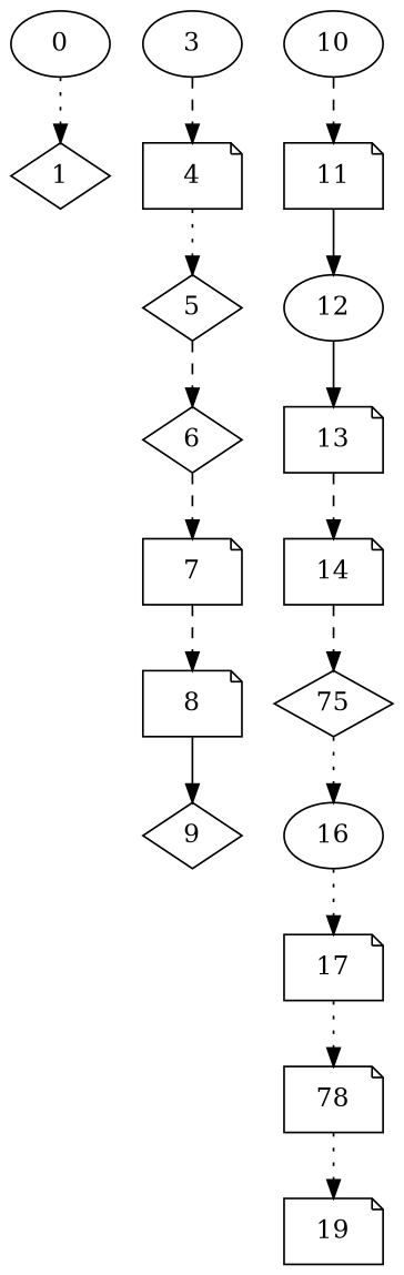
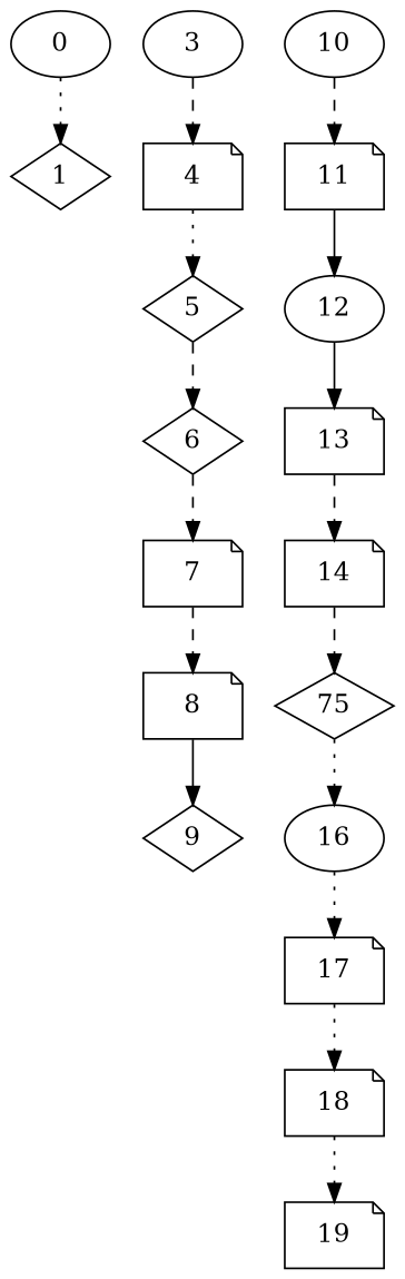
  digraph {
    node [shape=note]
    edge [style=dashed]
    0 [shape=ellipse]
    1 [shape=diamond]
    3 [shape=ellipse]
    4
    5 [shape=diamond]
    6 [shape=diamond]
    7
    8
    9 [shape=diamond]
    10 [shape=ellipse]
    11
    12 [shape=ellipse]
    13
    14
    n15 [label=75 shape=diamond]
    16 [shape=ellipse]
    17
-   18 [label=78]
+   18
    19
    0 -> 1 [style=dotted]
    3 -> 4
    4 -> 5 [style=dotted]
    5 -> 6
    6 -> 7
    7 -> 8
    8 -> 9 [style=solid]
    10 -> 11
    11 -> 12 [style=solid]
    12 -> 13 [style=solid]
    13 -> 14
    14 -> n15
    n15 -> 16 [style=dotted]
    16 -> 17 [style=dotted]
    17 -> 18 [style=dotted]
    18 -> 19 [style=dotted]
  }
